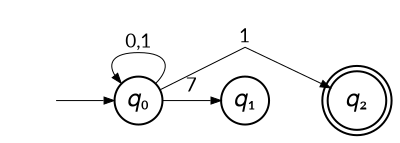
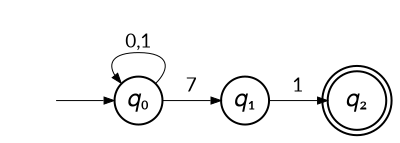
  digraph {
    fontname=Lato
    nodesep=.3
    ranksep=.5
    splines=line
    node [fillcolor="#ffffff" fontname=Lato fontsize=18 margin=0 penwidth=1.5 shape=circle style=filled]
    edge [arrowsize=.75 fontname=Lato penwidth=.75]
    s [shape=point style=invis width=0.5]
    n2 [label="𝑞₂" shape=doublecircle width=0.5]
    n3 [label="𝑞₁" width=0.5]
    n4 [label="𝑞₀" width=0.5]
    subgraph sub_1 {
      rank=same
      s
      n2
      n3
      n4
    }
    s -> n4 [fixedsize=true weight=0.1]
-   n4 -> n2 [label=1]
+   n3 -> n2 [label=1]
    n4 -> n3 [label=7]
    n4 -> n4 [headport=nw label="0,1" tailport=ne]
  }
